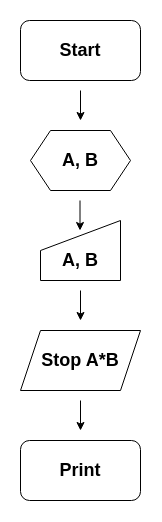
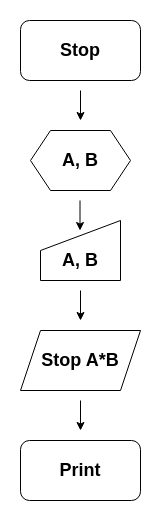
  <mxCell id="0" />
  <mxCell id="1" parent="0" />
- <mxCell id="2" value="&lt;font size=&quot;1&quot;&gt;&lt;b style=&quot;font-size: 18px&quot;&gt;Start&lt;/b&gt;&lt;/font&gt;" style="rounded=1;whiteSpace=wrap;html=1;" vertex="1" parent="1"><mxGeometry x="20" y="20" width="120" height="60" as="geometry" /></mxCell>
+ <mxCell id="2" value="&lt;font size=&quot;1&quot;&gt;&lt;b style=&quot;font-size: 18px&quot;&gt;Stop&lt;/b&gt;&lt;/font&gt;" style="rounded=1;whiteSpace=wrap;html=1;" vertex="1" parent="1"><mxGeometry x="20" y="20" width="120" height="60" as="geometry" /></mxCell>
  <mxCell id="3" value="&lt;b&gt;&lt;font style=&quot;font-size: 18px&quot;&gt;A, B&lt;/font&gt;&lt;/b&gt;" style="shape=hexagon;perimeter=hexagonPerimeter2;whiteSpace=wrap;html=1;fixedSize=1;" vertex="1" parent="1"><mxGeometry x="30" y="130" width="100" height="60" as="geometry" /></mxCell>
  <mxCell id="4" value="" style="endArrow=classic;html=1;" edge="1" parent="1"><mxGeometry width="50" height="50" relative="1" as="geometry"><mxPoint x="80" y="90" as="sourcePoint" /><mxPoint x="80" y="120" as="targetPoint" /></mxGeometry></mxCell>
  <mxCell id="5" value="&lt;b&gt;&lt;font style=&quot;line-height: 120% ; font-size: 18px&quot;&gt;A, B&lt;/font&gt;&lt;/b&gt;" style="shape=manualInput;whiteSpace=wrap;html=1;spacing=2;spacingBottom=0;spacingTop=20;" vertex="1" parent="1"><mxGeometry x="40" y="220" width="80" height="60" as="geometry" /></mxCell>
  <mxCell id="6" value="" style="endArrow=classic;html=1;" edge="1" parent="1"><mxGeometry width="50" height="50" relative="1" as="geometry"><mxPoint x="79.5" y="200" as="sourcePoint" /><mxPoint x="79.5" y="230" as="targetPoint" /></mxGeometry></mxCell>
  <mxCell id="7" value="&lt;font size=&quot;1&quot;&gt;&lt;b style=&quot;font-size: 18px&quot;&gt;Stop A*B&lt;/b&gt;&lt;/font&gt;" style="shape=parallelogram;perimeter=parallelogramPerimeter;whiteSpace=wrap;html=1;fixedSize=1;" vertex="1" parent="1"><mxGeometry x="20" y="330" width="120" height="60" as="geometry" /></mxCell>
  <mxCell id="8" value="" style="endArrow=classic;html=1;" edge="1" parent="1"><mxGeometry width="50" height="50" relative="1" as="geometry"><mxPoint x="80" y="290" as="sourcePoint" /><mxPoint x="80" y="320" as="targetPoint" /></mxGeometry></mxCell>
  <mxCell id="9" value="&lt;font size=&quot;1&quot;&gt;&lt;b style=&quot;font-size: 18px&quot;&gt;Print&lt;/b&gt;&lt;/font&gt;" style="rounded=1;whiteSpace=wrap;html=1;" vertex="1" parent="1"><mxGeometry x="20" y="440" width="120" height="60" as="geometry" /></mxCell>
  <mxCell id="10" value="" style="endArrow=classic;html=1;" edge="1" parent="1"><mxGeometry width="50" height="50" relative="1" as="geometry"><mxPoint x="80" y="400" as="sourcePoint" /><mxPoint x="80" y="430" as="targetPoint" /></mxGeometry></mxCell>
